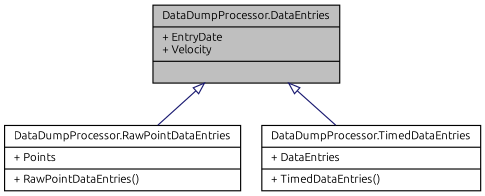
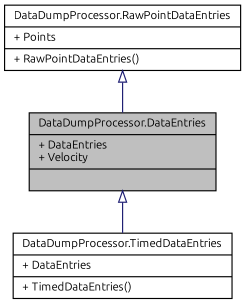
  digraph {
    fontname=Ubuntu
    node [color=black fillcolor=white fontname=Ubuntu fontsize=10 shape=record style=filled]
    edge [arrowtail=onormal color=midnightblue dir=back fontname=Ubuntu fontsize=10 labelfontname=Helvetica labelfontsize=10 style=solid]
-   n1 [fillcolor=grey75 fontcolor=black height=0.2 label="{DataDumpProcessor.DataEntries\n|+ EntryDate\l+ Velocity\l|}" width=0.4]
+   n1 [fillcolor=grey75 fontcolor=black height=0.2 label="{DataDumpProcessor.DataEntries\n|+ DataEntries\l+ Velocity\l|}" width=0.4]
    n2 [height=0.2 label="{DataDumpProcessor.RawPointDataEntries\n|+ Points\l|+ RawPointDataEntries()\l}" width=0.4]
    n3 [height=0.2 label="{DataDumpProcessor.TimedDataEntries\n|+ DataEntries\l|+ TimedDataEntries()\l}" width=0.4]
-   n1 -> n2
+   n2 -> n1
    n1 -> n3
  }
